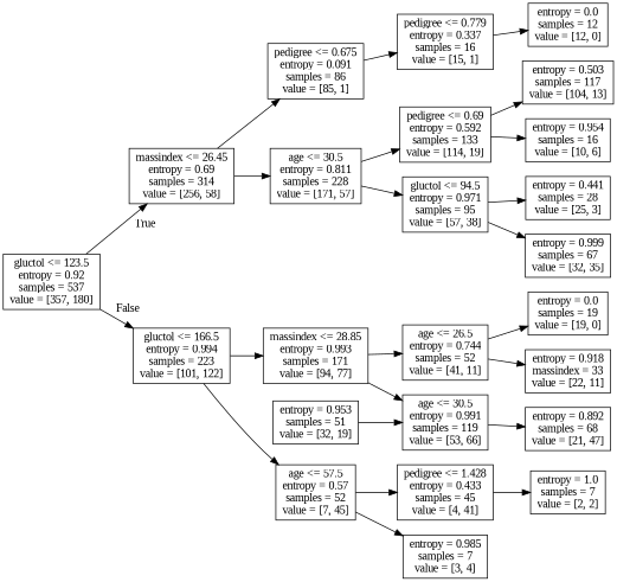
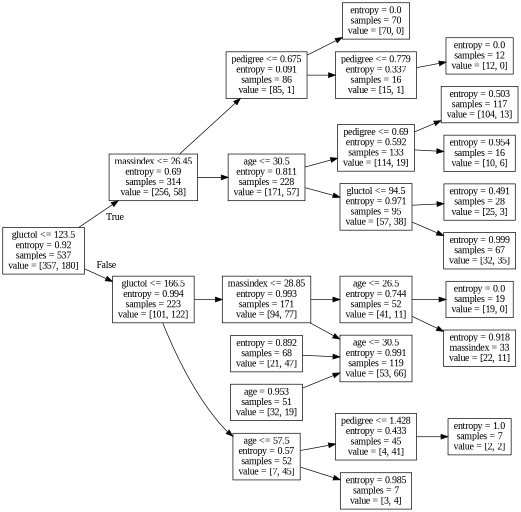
  digraph {
    fontname="Liberation Serif"
    rankdir=LR
    node [fontname="Liberation Serif" shape=box]
    edge [fontname="Liberation Serif"]
    n1 [label="gluctol <= 123.5\nentropy = 0.92\nsamples = 537\nvalue = [357, 180]"]
    n2 [label="massindex <= 26.45\nentropy = 0.69\nsamples = 314\nvalue = [256, 58]"]
    n3 [label="gluctol <= 166.5\nentropy = 0.994\nsamples = 223\nvalue = [101, 122]"]
    n4 [label="pedigree <= 0.675\nentropy = 0.091\nsamples = 86\nvalue = [85, 1]"]
    n5 [label="age <= 30.5\nentropy = 0.811\nsamples = 228\nvalue = [171, 57]"]
    n6 [label="massindex <= 28.85\nentropy = 0.993\nsamples = 171\nvalue = [94, 77]"]
    n7 [label="age <= 57.5\nentropy = 0.57\nsamples = 52\nvalue = [7, 45]"]
+   n8 [label="entropy = 0.0\nsamples = 70\nvalue = [70, 0]"]
    n9 [label="pedigree <= 0.779\nentropy = 0.337\nsamples = 16\nvalue = [15, 1]"]
    n10 [label="pedigree <= 0.69\nentropy = 0.592\nsamples = 133\nvalue = [114, 19]"]
    n11 [label="gluctol <= 94.5\nentropy = 0.971\nsamples = 95\nvalue = [57, 38]"]
    n12 [label="entropy = 0.0\nsamples = 12\nvalue = [12, 0]"]
    n13 [label="entropy = 0.503\nsamples = 117\nvalue = [104, 13]"]
    n14 [label="entropy = 0.954\nsamples = 16\nvalue = [10, 6]"]
-   n15 [label="entropy = 0.441\nsamples = 28\nvalue = [25, 3]"]
+   n15 [label="entropy = 0.491\nsamples = 28\nvalue = [25, 3]"]
    n16 [label="entropy = 0.999\nsamples = 67\nvalue = [32, 35]"]
    n17 [label="age <= 26.5\nentropy = 0.744\nsamples = 52\nvalue = [41, 11]"]
    n18 [label="age <= 30.5\nentropy = 0.991\nsamples = 119\nvalue = [53, 66]"]
    n19 [label="pedigree <= 1.428\nentropy = 0.433\nsamples = 45\nvalue = [4, 41]"]
    n20 [label="entropy = 0.985\nsamples = 7\nvalue = [3, 4]"]
    n21 [label="entropy = 0.0\nsamples = 19\nvalue = [19, 0]"]
    n22 [label="entropy = 0.918\nmassindex = 33\nvalue = [22, 11]"]
    n23 [label="entropy = 0.892\nsamples = 68\nvalue = [21, 47]"]
-   n24 [label="entropy = 0.953\nsamples = 51\nvalue = [32, 19]"]
+   n24 [label="age = 0.953\nsamples = 51\nvalue = [32, 19]"]
    n25 [label="entropy = 1.0\nsamples = 7\nvalue = [2, 2]"]
    n1 -> n2 [headlabel=True labelangle=45 labeldistance=2.5]
    n1 -> n3 [headlabel=False labelangle=-45 labeldistance=2.5]
    n2 -> n4
    n2 -> n5
    n3 -> n6
    n3 -> n7
+   n4 -> n8
    n4 -> n9
    n5 -> n10
    n5 -> n11
    n6 -> n17
    n6 -> n18
    n7 -> n19
    n7 -> n20
    n9 -> n12
    n10 -> n13
    n10 -> n14
    n11 -> n15
    n11 -> n16
    n17 -> n21
    n17 -> n22
-   n18 -> n23
+   n23 -> n18
    n19 -> n25
    n24 -> n18
  }
